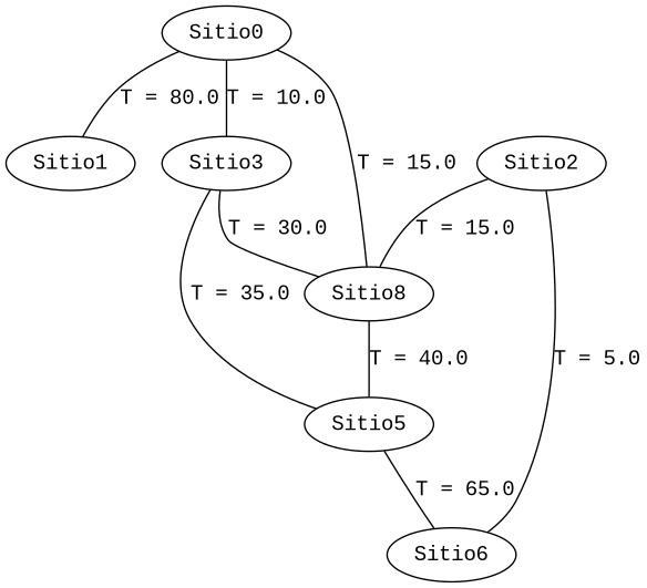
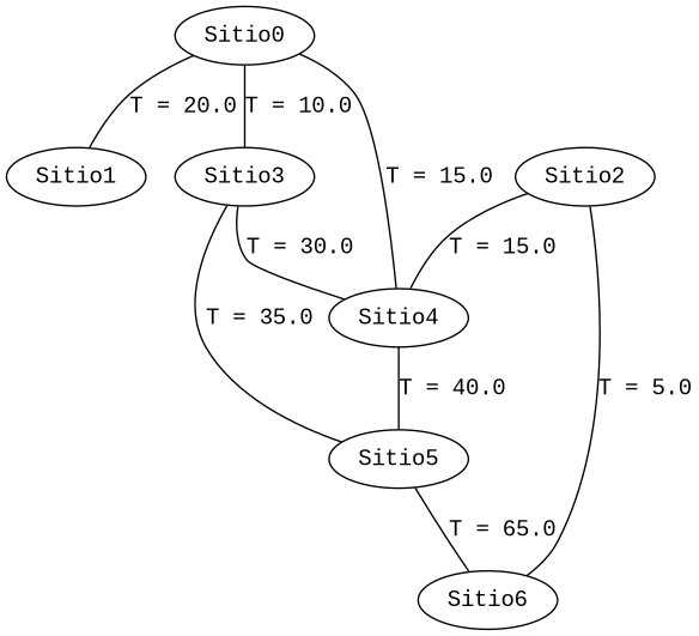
  strict graph {
    fontname="Liberation Mono"
    node [fontname="Liberation Mono"]
    edge [fontname="Liberation Mono"]
    n1 [label=Sitio0]
    n2 [label=Sitio1]
    n3 [label=Sitio3]
-   n4 [label=Sitio8]
+   n4 [label=Sitio4]
    n5 [label=Sitio2]
    n6 [label=Sitio6]
    n7 [label=Sitio5]
-   n1 -- n2 [label="T = 80.0"]
+   n1 -- n2 [label="T = 20.0"]
    n1 -- n3 [label="T = 10.0"]
    n1 -- n4 [label="T = 15.0"]
    n3 -- n4 [label="T = 30.0"]
    n3 -- n7 [label="T = 35.0"]
    n4 -- n7 [label="T = 40.0"]
    n5 -- n4 [label="T = 15.0"]
    n5 -- n6 [label="T = 5.0"]
    n7 -- n6 [label="T = 65.0"]
  }
